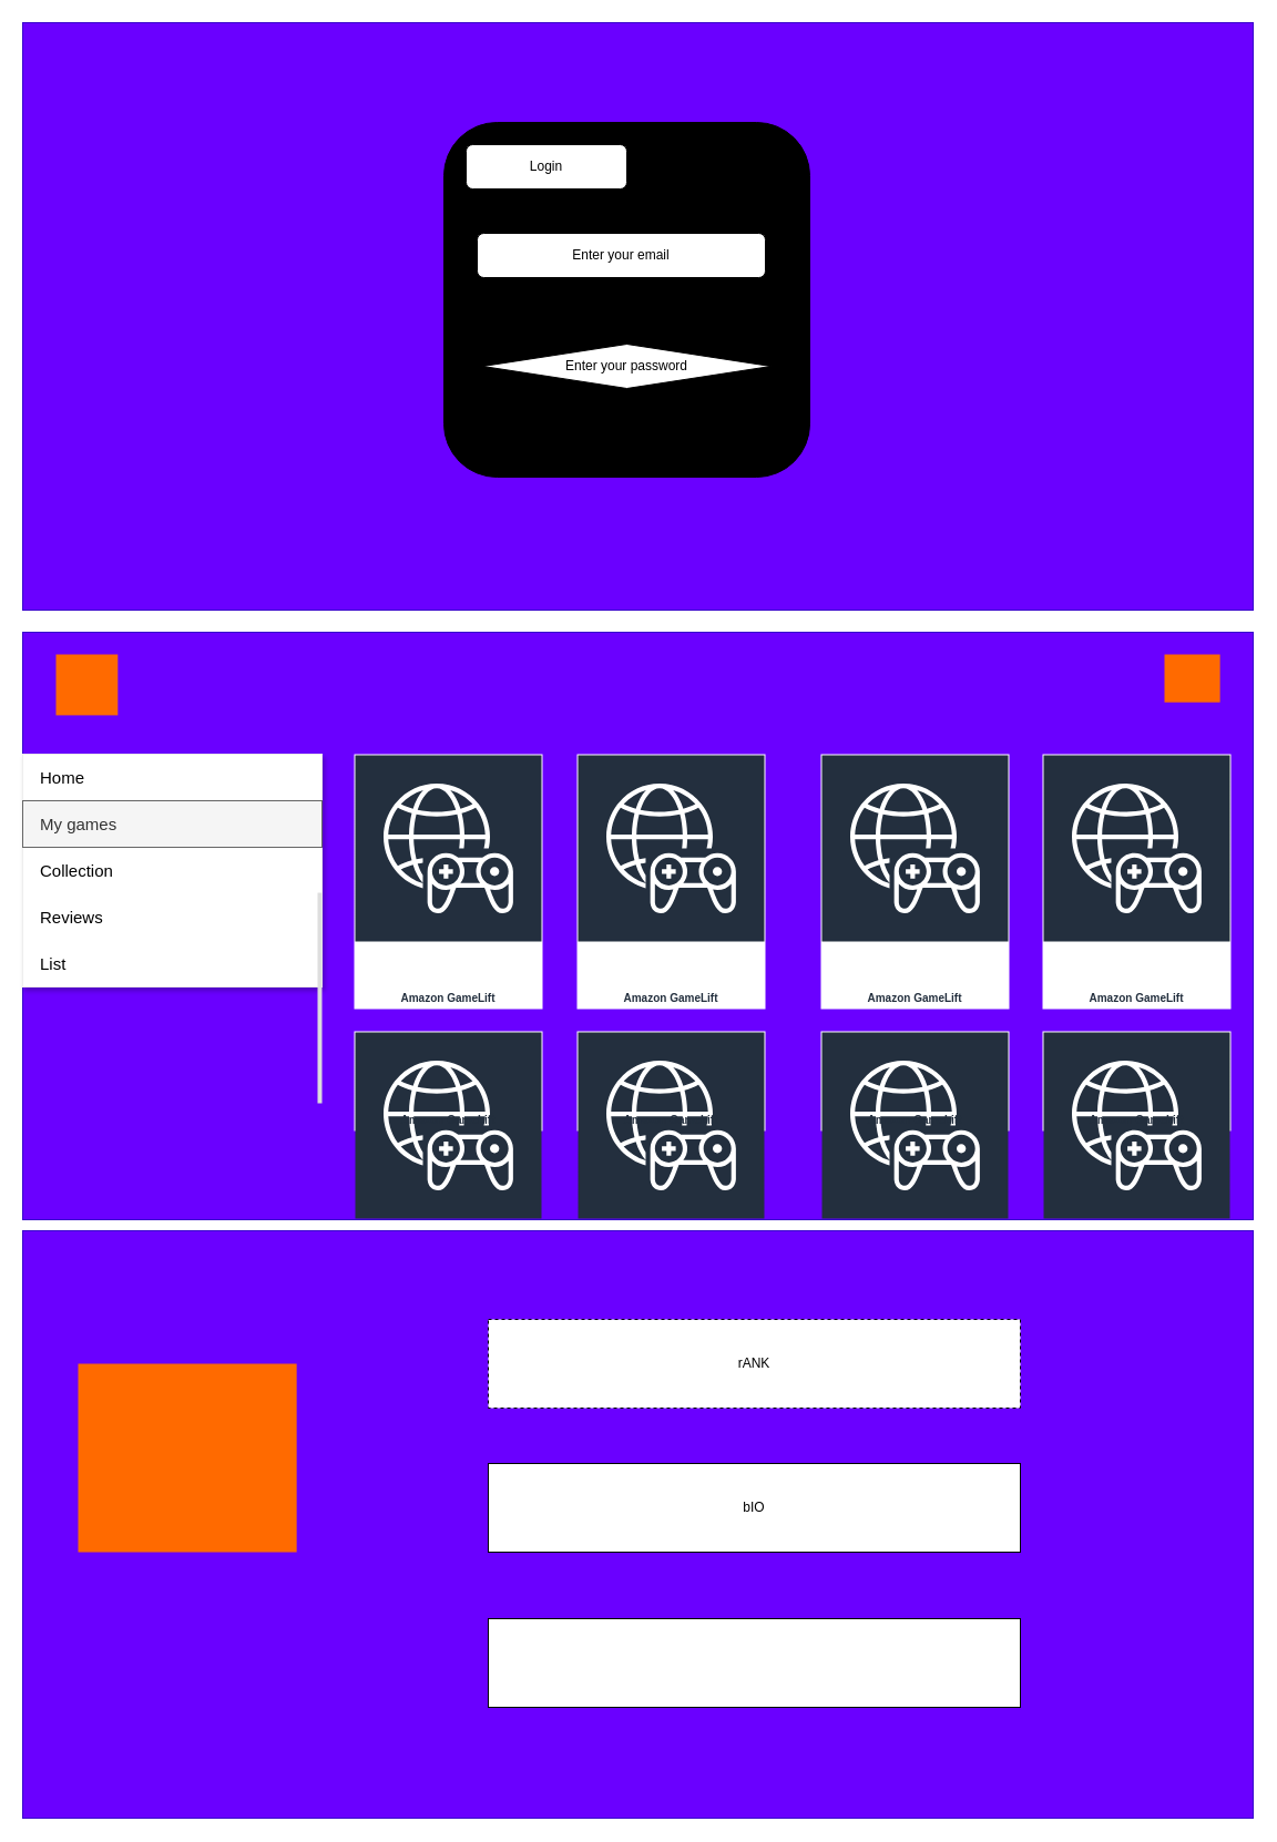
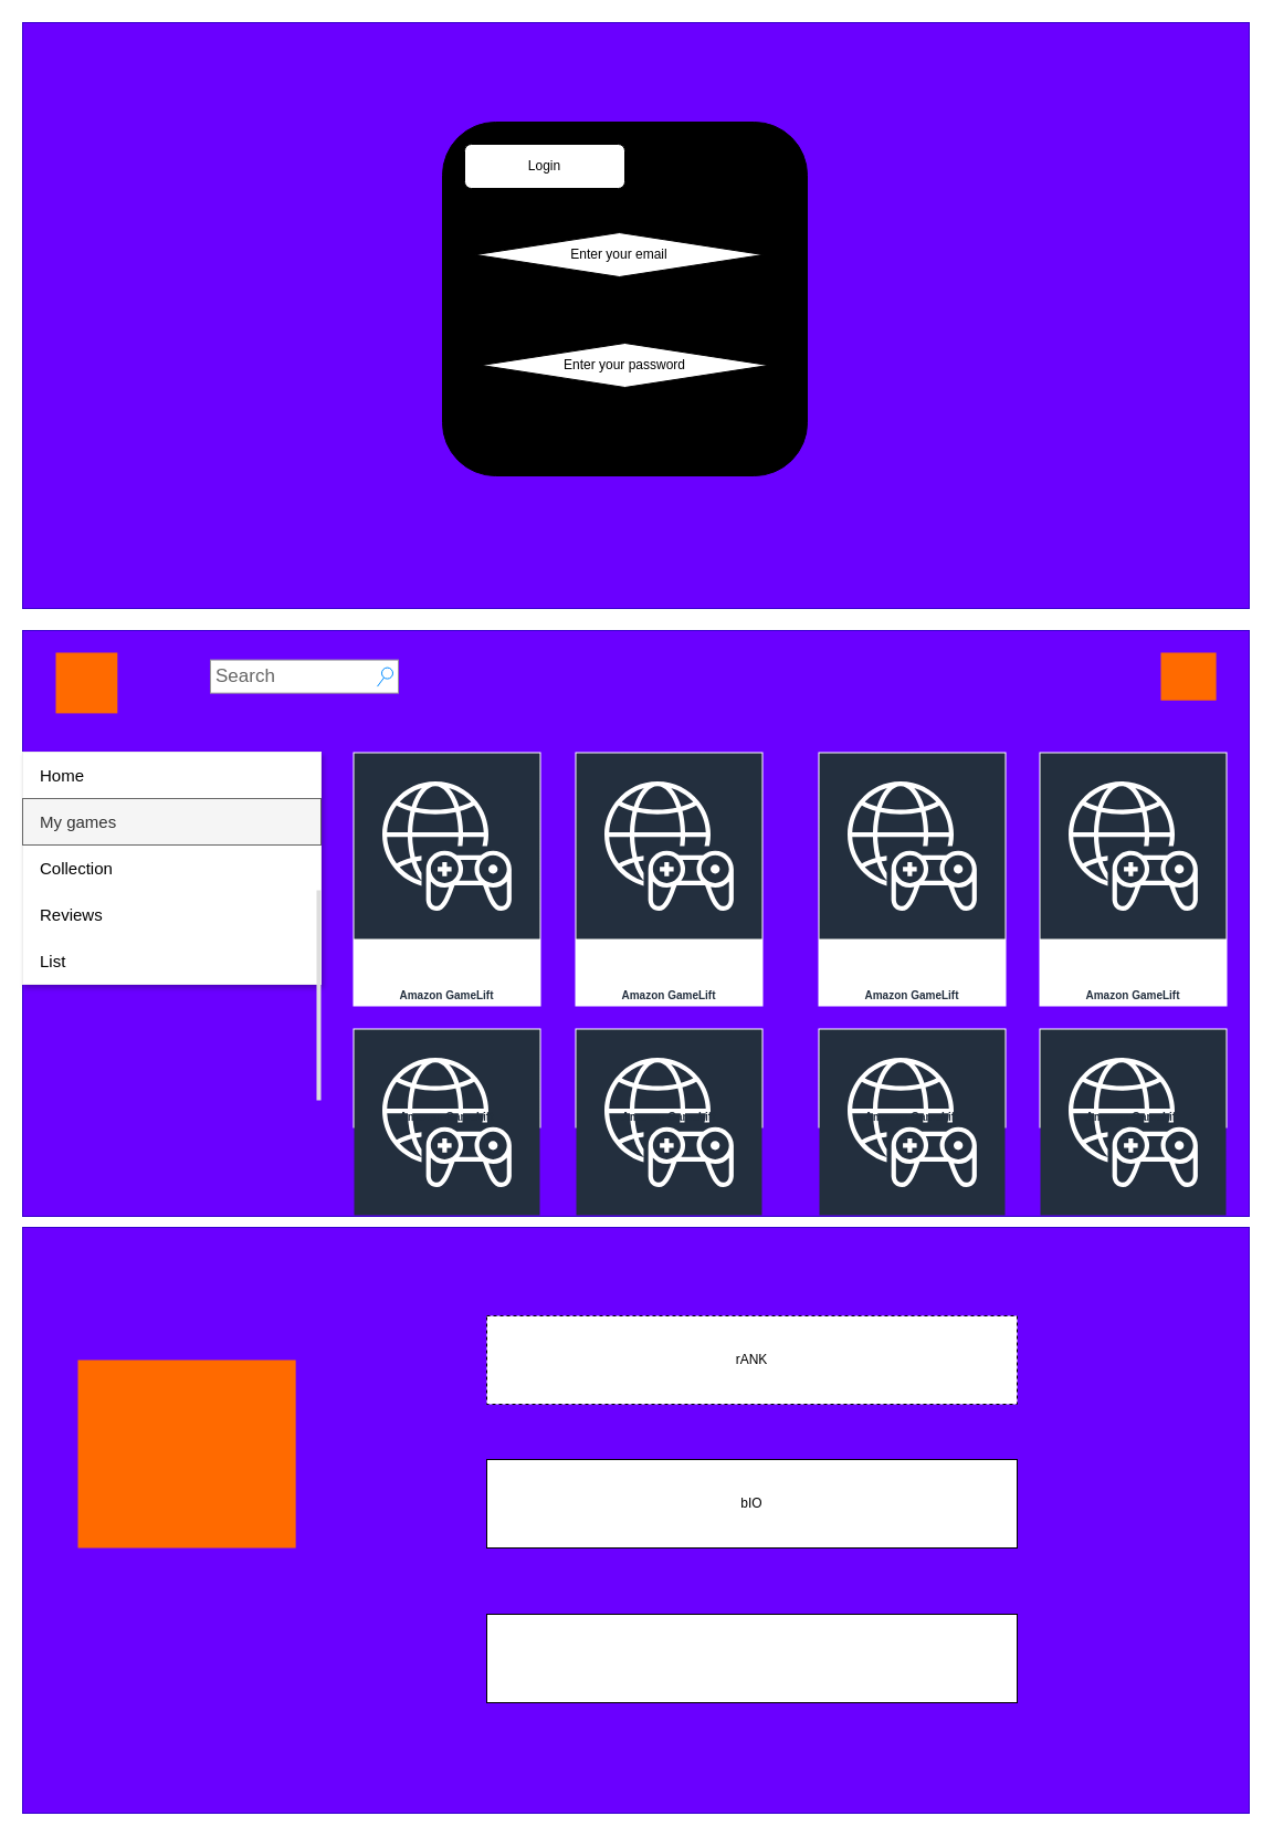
  <mxCell id="0" />
  <mxCell id="1" parent="0" />
  <mxCell id="2" value="" style="rounded=0;whiteSpace=wrap;html=1;fillColor=light-dark(#6A00FF,#330066);fontColor=#ffffff;strokeColor=#3700CC;movable=0;resizable=0;rotatable=0;deletable=0;editable=0;locked=1;connectable=0;" vertex="1" parent="1"><mxGeometry x="20" y="570" width="1110" height="530" as="geometry" /></mxCell>
  <mxCell id="3" value="" style="points=[];aspect=fixed;html=1;align=center;shadow=0;dashed=0;fillColor=#FF6A00;strokeColor=none;shape=mxgraph.alibaba_cloud.dns_domain_name_system;" vertex="1" parent="1"><mxGeometry x="50" y="590" width="55.8" height="54.9" as="geometry" /></mxCell>
  <mxCell id="4" value="" style="swimlane;shape=rect;strokeColor=#EEEEEE;fillColor=#ffffff;fontColor=#000000;fontStyle=0;childLayout=stackLayout;horizontal=1;startSize=0;horizontalStack=0;resizeParent=1;resizeParentMax=0;resizeLast=0;collapsible=0;marginBottom=0;whiteSpace=wrap;html=1;shadow=1;" vertex="1" parent="1"><mxGeometry x="20" width="270" height="210" as="geometry" y="680" /></mxCell>
  <mxCell id="5" value="Home" style="text;strokeColor=none;align=left;verticalAlign=middle;spacing=16;overflow=visible;points=[[0,0.5],[1,0.5]];portConstraint=eastwest;rotatable=0;whiteSpace=wrap;html=1;fillColor=none;fontSize=15;fontColor=inherit;" vertex="1" parent="4"><mxGeometry width="270" height="42" as="geometry" /></mxCell>
  <mxCell id="6" value="My games" style="text;strokeColor=#666666;align=left;verticalAlign=middle;spacing=16;overflow=visible;points=[[0,0.5],[1,0.5]];portConstraint=eastwest;rotatable=0;whiteSpace=wrap;html=1;fillColor=#f5f5f5;fontSize=15;fontColor=#333333;" vertex="1" parent="4"><mxGeometry y="42" width="270" height="42" as="geometry" /></mxCell>
  <mxCell id="7" value="Collection" style="text;strokeColor=none;align=left;verticalAlign=middle;spacing=16;overflow=visible;points=[[0,0.5],[1,0.5]];portConstraint=eastwest;rotatable=0;whiteSpace=wrap;html=1;fillColor=none;fontSize=15;fontColor=inherit;" vertex="1" parent="4"><mxGeometry y="84" width="270" height="42" as="geometry" /></mxCell>
  <mxCell id="8" value="Reviews" style="text;strokeColor=none;align=left;verticalAlign=middle;spacing=16;overflow=visible;points=[[0,0.5],[1,0.5]];portConstraint=eastwest;rotatable=0;whiteSpace=wrap;html=1;fillColor=none;fontSize=15;fontColor=inherit;" vertex="1" parent="4"><mxGeometry y="126" width="270" height="42" as="geometry" /></mxCell>
  <mxCell id="9" value="List" style="text;strokeColor=none;align=left;verticalAlign=middle;spacing=16;overflow=visible;points=[[0,0.5],[1,0.5]];portConstraint=eastwest;rotatable=0;whiteSpace=wrap;html=1;fillColor=none;fontSize=15;fontColor=inherit;" vertex="1" parent="4"><mxGeometry y="168" width="270" height="42" as="geometry" /></mxCell>
  <mxCell id="10" value="" style="strokeColor=none;fillColor=#dddddd;movable=0;" vertex="1" parent="4"><mxGeometry x="1" width="4" height="190" relative="1" as="geometry"><mxPoint x="-4" y="125" as="offset" /></mxGeometry></mxCell>
  <mxCell id="11" value="" style="points=[];aspect=fixed;html=1;align=center;shadow=0;dashed=0;fillColor=#FF6A00;strokeColor=none;shape=mxgraph.alibaba_cloud.eprofile;" vertex="1" parent="1"><mxGeometry x="1050" y="590" width="50.1" height="43.2" as="geometry" /></mxCell>
+ <mxCell id="12" value="Search" style="strokeWidth=1;shadow=0;dashed=0;align=center;html=1;shape=mxgraph.mockup.forms.searchBox;strokeColor=#999999;mainText=;strokeColor2=#008cff;fontColor=#666666;fontSize=17;align=left;spacingLeft=3;whiteSpace=wrap;" vertex="1" parent="1"><mxGeometry x="190" y="596.6" width="170" height="30" as="geometry" /></mxCell>
  <mxCell id="13" value="Amazon GameLift" style="sketch=0;outlineConnect=0;fontColor=#232F3E;gradientColor=none;strokeColor=#ffffff;fillColor=#232F3E;dashed=0;verticalLabelPosition=middle;verticalAlign=bottom;align=center;html=1;whiteSpace=wrap;fontSize=10;fontStyle=1;spacing=3;shape=mxgraph.aws4.productIcon;prIcon=mxgraph.aws4.gamelift;" vertex="1" parent="1"><mxGeometry x="319" width="170" height="230" as="geometry" y="680" /></mxCell>
  <mxCell id="14" value="Amazon GameLift" style="sketch=0;outlineConnect=0;fontColor=#232F3E;gradientColor=none;strokeColor=#ffffff;fillColor=#232F3E;dashed=0;verticalLabelPosition=middle;verticalAlign=bottom;align=center;html=1;whiteSpace=wrap;fontSize=10;fontStyle=1;spacing=3;shape=mxgraph.aws4.productIcon;prIcon=mxgraph.aws4.gamelift;" vertex="1" parent="1"><mxGeometry x="520" width="170" height="230" as="geometry" y="680" /></mxCell>
  <mxCell id="15" value="Amazon GameLift" style="sketch=0;outlineConnect=0;fontColor=#232F3E;gradientColor=none;strokeColor=#ffffff;fillColor=#232F3E;dashed=0;verticalLabelPosition=middle;verticalAlign=bottom;align=center;html=1;whiteSpace=wrap;fontSize=10;fontStyle=1;spacing=3;shape=mxgraph.aws4.productIcon;prIcon=mxgraph.aws4.gamelift;" vertex="1" parent="1"><mxGeometry x="740" width="170" height="230" as="geometry" y="680" /></mxCell>
  <mxCell id="16" value="Amazon GameLift" style="sketch=0;outlineConnect=0;fontColor=#232F3E;gradientColor=none;strokeColor=#ffffff;fillColor=#232F3E;dashed=0;verticalLabelPosition=middle;verticalAlign=bottom;align=center;html=1;whiteSpace=wrap;fontSize=10;fontStyle=1;spacing=3;shape=mxgraph.aws4.productIcon;prIcon=mxgraph.aws4.gamelift;" vertex="1" parent="1"><mxGeometry x="940" width="170" height="230" as="geometry" y="680" /></mxCell>
  <mxCell id="17" value="Amazon GameLift" style="sketch=0;outlineConnect=0;fontColor=#232F3E;gradientColor=none;strokeColor=#ffffff;fillColor=#232F3E;dashed=0;verticalLabelPosition=middle;verticalAlign=bottom;align=center;html=1;whiteSpace=wrap;fontSize=10;fontStyle=1;spacing=3;shape=mxgraph.aws4.productIcon;prIcon=mxgraph.aws4.gamelift;" vertex="1" parent="1"><mxGeometry x="319" y="930" width="170" height="90" as="geometry" /></mxCell>
  <mxCell id="18" value="Amazon GameLift" style="sketch=0;outlineConnect=0;fontColor=#232F3E;gradientColor=none;strokeColor=#ffffff;fillColor=#232F3E;dashed=0;verticalLabelPosition=middle;verticalAlign=bottom;align=center;html=1;whiteSpace=wrap;fontSize=10;fontStyle=1;spacing=3;shape=mxgraph.aws4.productIcon;prIcon=mxgraph.aws4.gamelift;" vertex="1" parent="1"><mxGeometry x="520" y="930" width="170" height="90" as="geometry" /></mxCell>
  <mxCell id="19" value="Amazon GameLift" style="sketch=0;outlineConnect=0;fontColor=#232F3E;gradientColor=none;strokeColor=#ffffff;fillColor=#232F3E;dashed=0;verticalLabelPosition=middle;verticalAlign=bottom;align=center;html=1;whiteSpace=wrap;fontSize=10;fontStyle=1;spacing=3;shape=mxgraph.aws4.productIcon;prIcon=mxgraph.aws4.gamelift;" vertex="1" parent="1"><mxGeometry x="740" y="930" width="170" height="90" as="geometry" /></mxCell>
  <mxCell id="20" value="Amazon GameLift" style="sketch=0;outlineConnect=0;fontColor=#232F3E;gradientColor=none;strokeColor=#ffffff;fillColor=#232F3E;dashed=0;verticalLabelPosition=middle;verticalAlign=bottom;align=center;html=1;whiteSpace=wrap;fontSize=10;fontStyle=1;spacing=3;shape=mxgraph.aws4.productIcon;prIcon=mxgraph.aws4.gamelift;" vertex="1" parent="1"><mxGeometry x="940" y="930" width="170" height="90" as="geometry" /></mxCell>
  <mxCell id="21" value="" style="rounded=0;whiteSpace=wrap;html=1;fillColor=light-dark(#6A00FF,#330066);fontColor=#ffffff;strokeColor=#3700CC;movable=0;resizable=0;rotatable=0;deletable=0;editable=0;locked=1;connectable=0;" vertex="1" parent="1"><mxGeometry x="20" y="20" width="1110" height="530" as="geometry" /></mxCell>
  <mxCell id="22" value="" style="rounded=1;whiteSpace=wrap;html=1;fillColor=light-dark(#000000,#FFFFFF);" vertex="1" parent="1"><mxGeometry x="400" y="110" width="330" height="320" as="geometry" /></mxCell>
  <mxCell id="23" value="Login" style="rounded=1;whiteSpace=wrap;html=1;" vertex="1" parent="1"><mxGeometry x="420" y="130" width="145" height="40" as="geometry" /></mxCell>
- <mxCell id="24" value="Enter your email" style="rounded=1;whiteSpace=wrap;html=1;" vertex="1" parent="1"><mxGeometry x="430" y="210" width="260" height="40" as="geometry" /></mxCell>
+ <mxCell id="24" value="Enter your email" style="rhombus;whiteSpace=wrap;html=1;" vertex="1" parent="1"><mxGeometry x="430" y="210" width="260" height="40" as="geometry" /></mxCell>
  <mxCell id="25" value="Enter your password" style="rhombus;whiteSpace=wrap;html=1;" vertex="1" parent="1"><mxGeometry x="435" y="310" width="260" height="40" as="geometry" /></mxCell>
  <mxCell id="26" value="" style="rounded=0;whiteSpace=wrap;html=1;fillColor=light-dark(#6A00FF,#330066);fontColor=#ffffff;strokeColor=#3700CC;movable=0;resizable=0;rotatable=0;deletable=0;editable=0;locked=1;connectable=0;" vertex="1" parent="1"><mxGeometry x="20" y="1110" width="1110" height="530" as="geometry" /></mxCell>
  <mxCell id="27" value="" style="points=[];aspect=fixed;html=1;align=center;shadow=0;dashed=0;fillColor=#FF6A00;strokeColor=none;shape=mxgraph.alibaba_cloud.eprofile;" vertex="1" parent="1"><mxGeometry x="70" y="1230" width="197.15" height="170" as="geometry" /></mxCell>
  <mxCell id="28" value="rANK" style="rounded=0;whiteSpace=wrap;html=1;dashed=1;" vertex="1" parent="1"><mxGeometry x="440" y="1190" width="480" height="80" as="geometry" /></mxCell>
  <mxCell id="29" value="bIO" style="rounded=0;whiteSpace=wrap;html=1;" vertex="1" parent="1"><mxGeometry x="440" y="1320" width="480" height="80" as="geometry" /></mxCell>
  <mxCell id="30" value="" style="rounded=0;whiteSpace=wrap;html=1;fontStyle=1" vertex="1" parent="1"><mxGeometry x="440" y="1460" width="480" height="80" as="geometry" /></mxCell>
